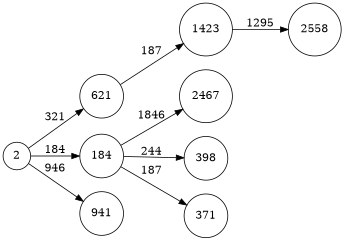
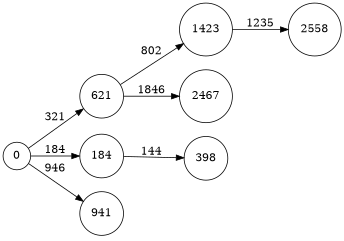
  digraph {
    rankdir=LR
    node [shape=circle]
    n1 [label=2467]
    n2 [label=621]
    n3 [label=1423]
    n4 [label=2558]
-   n5 [label=371]
    n6 [label=398]
    n7 [label=184]
-   n8 [label=2]
+   n8 [label=0]
    n9 [label=941]
-   n7 -> n1 [label=1846]
-   n2 -> n3 [label=187]
-   n3 -> n4 [label=1295]
-   n7 -> n5 [label=187]
-   n7 -> n6 [label=244]
+   n2 -> n1 [label=1846]
+   n2 -> n3 [label=802]
+   n3 -> n4 [label=1235]
+   n7 -> n6 [label=144]
    n8 -> n2 [label=321]
    n8 -> n7 [label=184]
    n8 -> n9 [label=946]
  }
